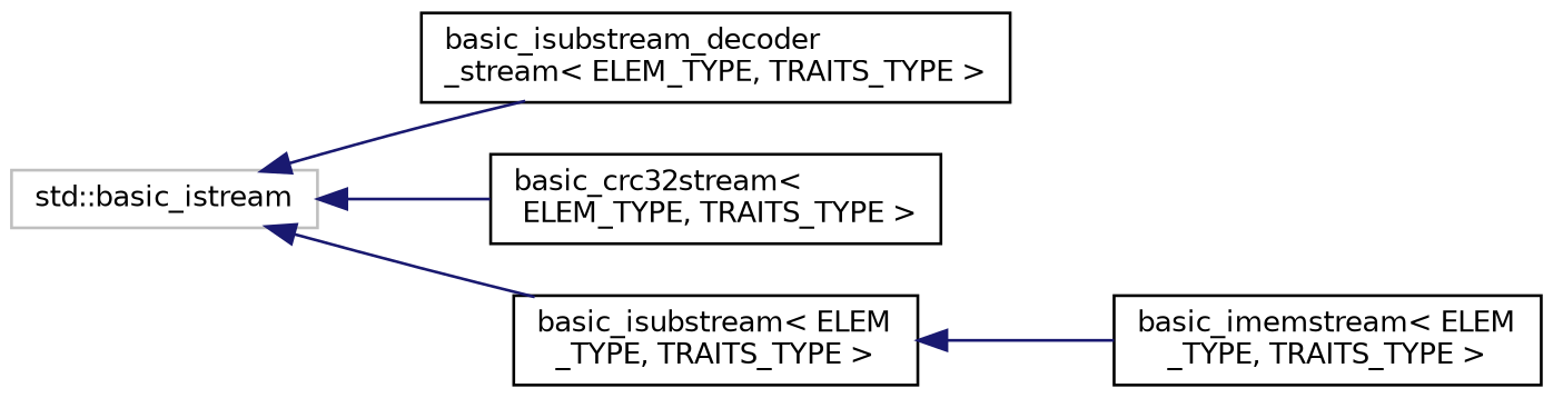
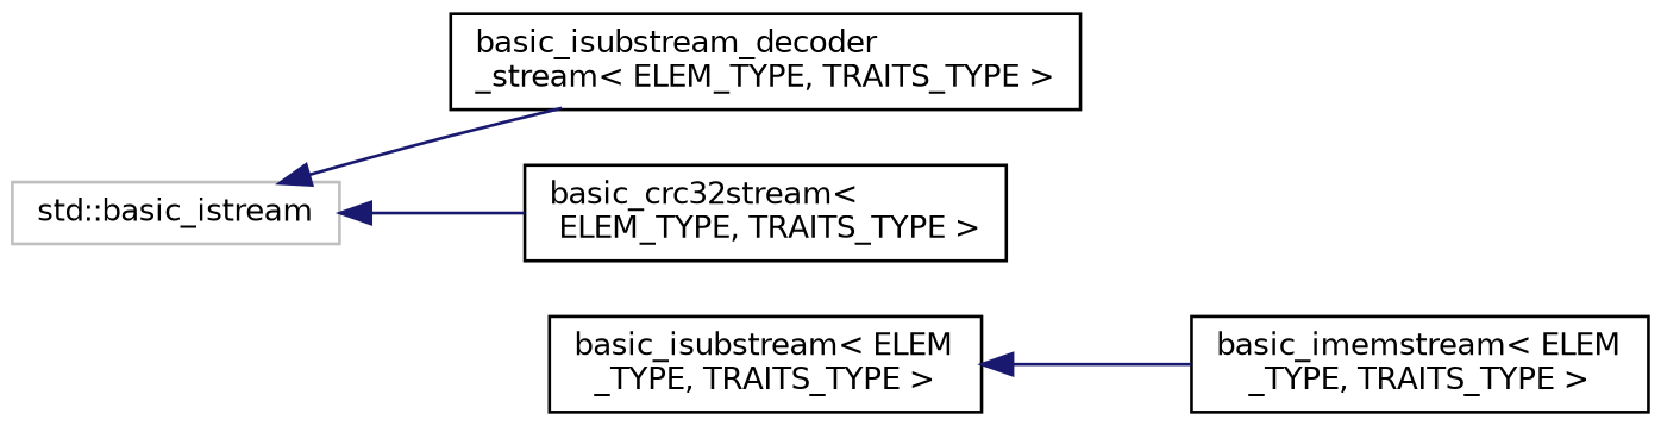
  digraph {
    rankdir=LR
    node [color=black fillcolor=white fontname=Helvetica fontsize=10 shape=record style=filled]
    edge [color=midnightblue dir=back fontname=Helvetica fontsize=10 labelfontname=Helvetica labelfontsize=10 style=solid]
    n1 [color=grey75 height=0.2 label="std::basic_istream" width=0.4]
    n2 [height=0.2 label="basic_isubstream_decoder\l_stream\< ELEM_TYPE, TRAITS_TYPE \>" width=0.4]
    n3 [height=0.2 label="basic_crc32stream\<\l ELEM_TYPE, TRAITS_TYPE \>" width=0.4]
    n4 [height=0.2 label="basic_isubstream\< ELEM\l_TYPE, TRAITS_TYPE \>" width=0.4]
    n5 [height=0.2 label="basic_imemstream\< ELEM\l_TYPE, TRAITS_TYPE \>" width=0.4]
    n1 -> n2
    n1 -> n3
-   n1 -> n4
    n4 -> n5
  }
